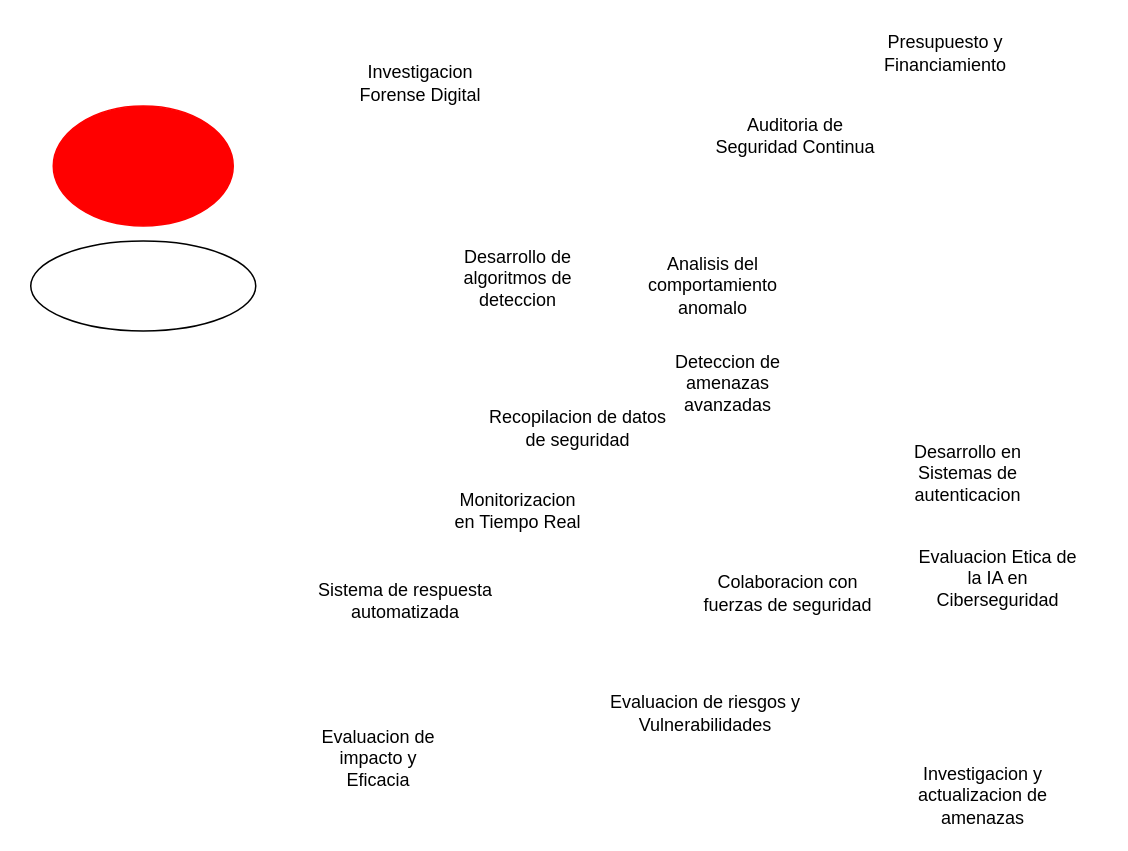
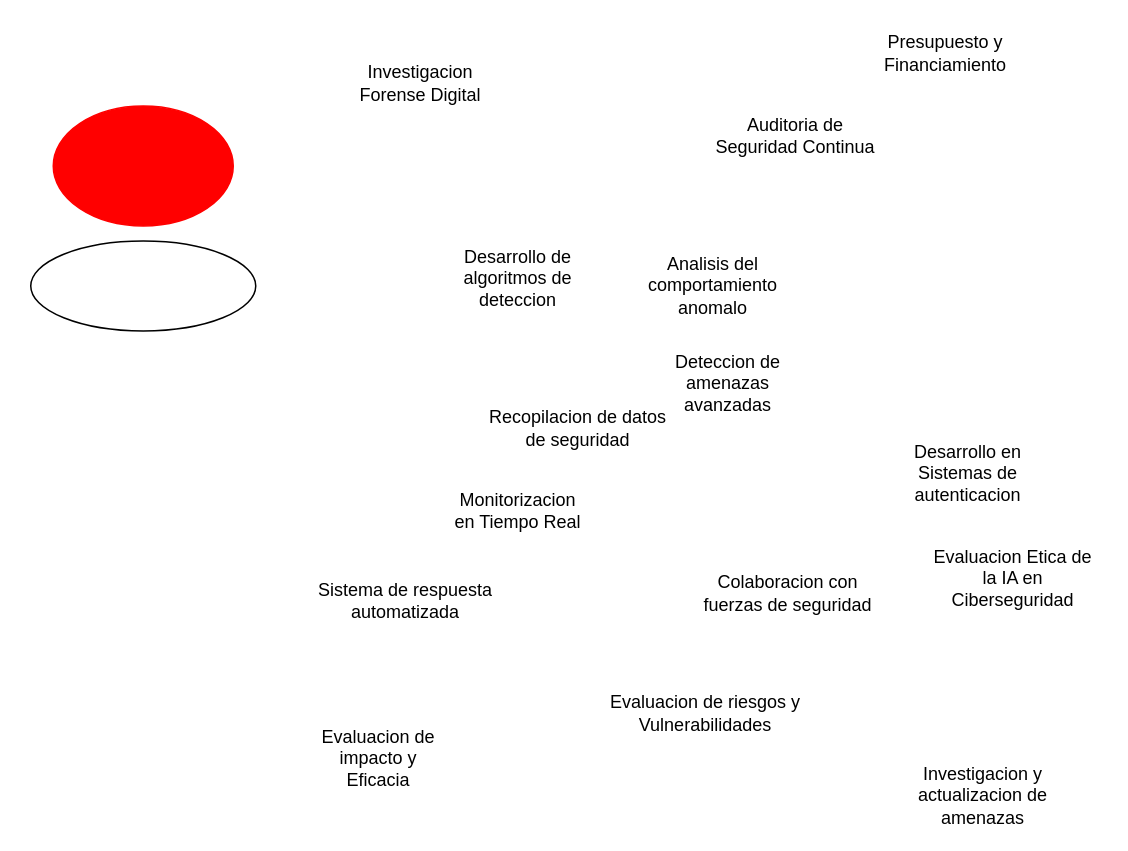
  <mxCell id="0" />
  <mxCell id="1" parent="0" />
  <mxCell id="2" value="" style="ellipse;whiteSpace=wrap;html=1;" vertex="1" parent="1"><mxGeometry x="20" y="160" width="150" height="60" as="geometry" /></mxCell>
  <mxCell id="3" value="" style="ellipse;whiteSpace=wrap;html=1;strokeColor=#FF0000;fillColor=#FF0000;" vertex="1" parent="1"><mxGeometry x="35" y="70" width="120" height="80" as="geometry" /></mxCell>
  <mxCell id="4" value="Recopilacion de datos de seguridad" style="text;html=1;strokeColor=none;fillColor=none;align=center;verticalAlign=middle;whiteSpace=wrap;rounded=0;" vertex="1" parent="1"><mxGeometry x="320" y="270" width="130" height="30" as="geometry" /></mxCell>
  <mxCell id="5" value="Desarrollo de algoritmos de deteccion" style="text;html=1;strokeColor=none;fillColor=none;align=center;verticalAlign=middle;whiteSpace=wrap;rounded=0;" vertex="1" parent="1"><mxGeometry x="300" y="170" width="90" height="30" as="geometry" /></mxCell>
  <mxCell id="6" value="Analisis del comportamiento anomalo" style="text;html=1;strokeColor=none;fillColor=none;align=center;verticalAlign=middle;whiteSpace=wrap;rounded=0;" vertex="1" parent="1"><mxGeometry x="410" y="175" width="130" height="30" as="geometry" /></mxCell>
  <mxCell id="7" value="Deteccion de amenazas avanzadas" style="text;html=1;strokeColor=none;fillColor=none;align=center;verticalAlign=middle;whiteSpace=wrap;rounded=0;" vertex="1" parent="1"><mxGeometry x="440" y="240" width="90" height="30" as="geometry" /></mxCell>
  <mxCell id="8" value="Monitorizacion en Tiempo Real" style="text;html=1;strokeColor=none;fillColor=none;align=center;verticalAlign=middle;whiteSpace=wrap;rounded=0;" vertex="1" parent="1"><mxGeometry x="300" y="330" width="90" height="20" as="geometry" /></mxCell>
  <mxCell id="9" value="Sistema de respuesta automatizada" style="text;html=1;strokeColor=none;fillColor=none;align=center;verticalAlign=middle;whiteSpace=wrap;rounded=0;" vertex="1" parent="1"><mxGeometry x="205" y="385" width="130" height="30" as="geometry" /></mxCell>
  <mxCell id="10" value="Colaboracion con fuerzas de seguridad" style="text;html=1;strokeColor=none;fillColor=none;align=center;verticalAlign=middle;whiteSpace=wrap;rounded=0;" vertex="1" parent="1"><mxGeometry x="460" y="380" width="130" height="30" as="geometry" /></mxCell>
  <mxCell id="11" value="Auditoria de Seguridad Continua" style="text;html=1;strokeColor=none;fillColor=none;align=center;verticalAlign=middle;whiteSpace=wrap;rounded=0;" vertex="1" parent="1"><mxGeometry x="470" y="75" width="120" height="30" as="geometry" /></mxCell>
  <mxCell id="12" value="Desarrollo en Sistemas de autenticacion" style="text;html=1;strokeColor=none;fillColor=none;align=center;verticalAlign=middle;whiteSpace=wrap;rounded=0;" vertex="1" parent="1"><mxGeometry x="590" y="300" width="110" height="30" as="geometry" /></mxCell>
- <mxCell id="13" value="Evaluacion Etica de la IA en Ciberseguridad" style="text;html=1;strokeColor=none;fillColor=none;align=center;verticalAlign=middle;whiteSpace=wrap;rounded=0;" vertex="1" parent="1"><mxGeometry x="610" y="370" width="110" height="30" as="geometry" /></mxCell>
+ <mxCell id="13" value="Evaluacion Etica de la IA en Ciberseguridad" style="text;html=1;strokeColor=none;fillColor=none;align=center;verticalAlign=middle;whiteSpace=wrap;rounded=0;" vertex="1" parent="1"><mxGeometry x="620" y="370" width="110" height="30" as="geometry" /></mxCell>
  <mxCell id="14" value="Investigacion y actualizacion de amenazas" style="text;html=1;strokeColor=none;fillColor=none;align=center;verticalAlign=middle;whiteSpace=wrap;rounded=0;" vertex="1" parent="1"><mxGeometry x="610" y="515" width="90" height="30" as="geometry" /></mxCell>
  <mxCell id="15" value="Evaluacion de impacto y Eficacia" style="text;html=1;strokeColor=none;fillColor=none;align=center;verticalAlign=middle;whiteSpace=wrap;rounded=0;" vertex="1" parent="1"><mxGeometry x="204" y="490" width="96" height="30" as="geometry" /></mxCell>
  <mxCell id="16" value="Evaluacion de riesgos y Vulnerabilidades" style="text;html=1;strokeColor=none;fillColor=none;align=center;verticalAlign=middle;whiteSpace=wrap;rounded=0;" vertex="1" parent="1"><mxGeometry x="400" y="460" width="140" height="30" as="geometry" /></mxCell>
  <mxCell id="17" value="Presupuesto y Financiamiento" style="text;html=1;strokeColor=none;fillColor=none;align=center;verticalAlign=middle;whiteSpace=wrap;rounded=0;" vertex="1" parent="1"><mxGeometry x="600" width="60" height="30" as="geometry" y="20" /></mxCell>
  <mxCell id="18" value="Investigacion Forense Digital" style="text;html=1;strokeColor=none;fillColor=none;align=center;verticalAlign=middle;whiteSpace=wrap;rounded=0;" vertex="1" parent="1"><mxGeometry x="230" y="40" width="100" height="30" as="geometry" /></mxCell>
